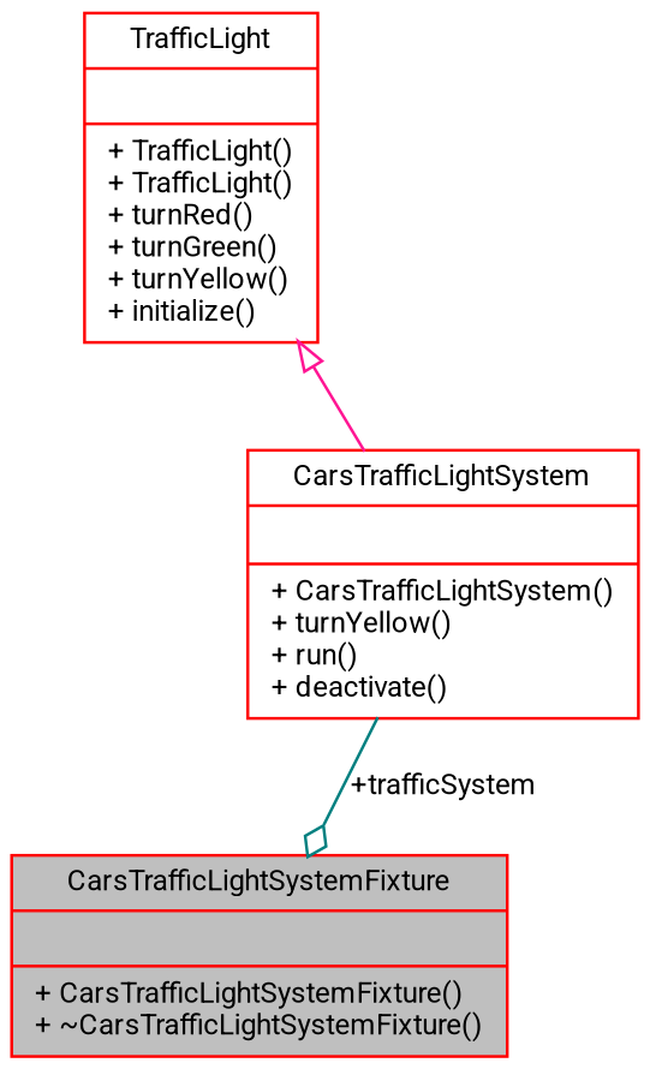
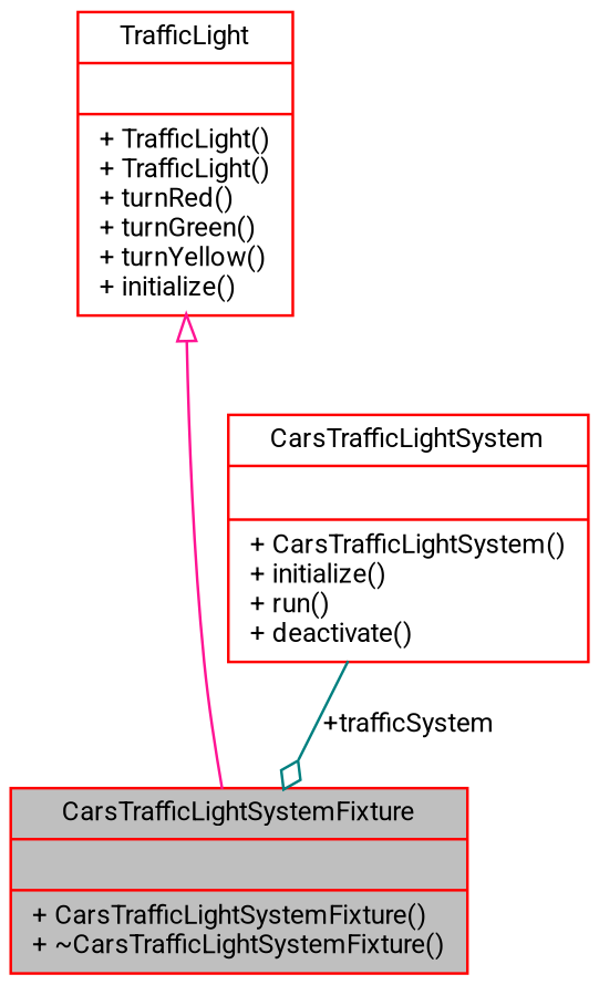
  digraph {
    fontname=Roboto
    node [color=red fillcolor=white fontname=Roboto fontsize=10 shape=record style=filled]
    edge [fontname=Roboto fontsize=10 labelfontname=Helvetica labelfontsize=10 style=solid]
    n1 [fillcolor=grey75 fontcolor=black height=0.2 label="{CarsTrafficLightSystemFixture\n||+ CarsTrafficLightSystemFixture()\l+ ~CarsTrafficLightSystemFixture()\l}" width=0.4]
-   n2 [height=0.2 label="{CarsTrafficLightSystem\n||+ CarsTrafficLightSystem()\l+ turnYellow()\l+ run()\l+ deactivate()\l}" width=0.4]
+   n2 [height=0.2 label="{CarsTrafficLightSystem\n||+ CarsTrafficLightSystem()\l+ initialize()\l+ run()\l+ deactivate()\l}" width=0.4]
    n3 [height=0.2 label="{TrafficLight\n||+ TrafficLight()\l+ TrafficLight()\l+ turnRed()\l+ turnGreen()\l+ turnYellow()\l+ initialize()\l}" width=0.4]
    n2 -> n1 [arrowhead=odiamond color=teal label=" +trafficSystem"]
-   n3 -> n2 [arrowtail=onormal color=deeppink dir=back]
+   n3 -> n1 [arrowtail=onormal color=deeppink dir=back]
  }
